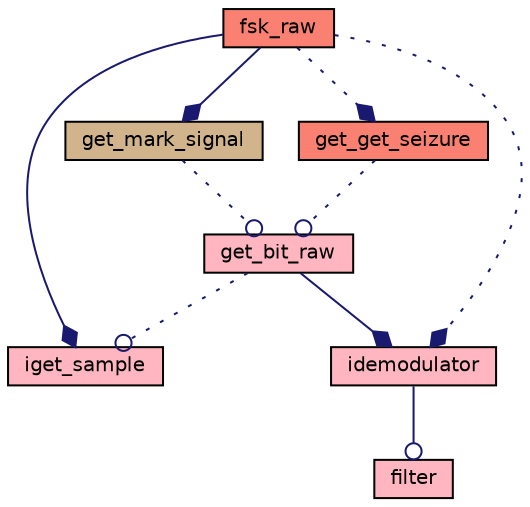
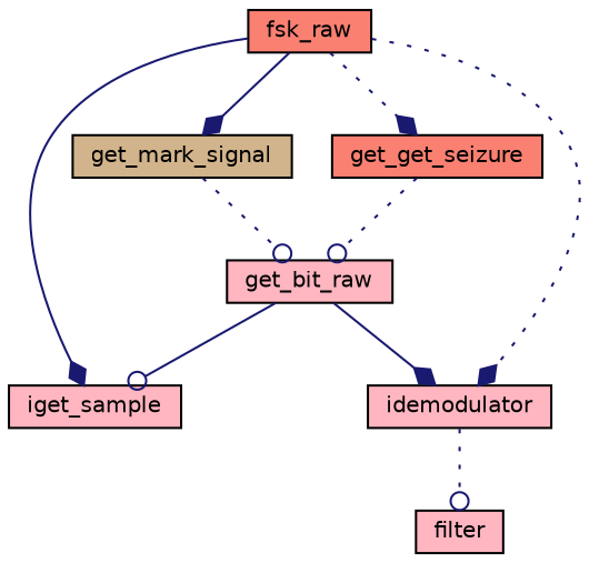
  digraph {
    rankdir=TB
    node [color=black fillcolor=lightpink fontname=Helvetica fontsize=10 shape=record style=filled]
    edge [arrowhead=diamond color=midnightblue fontname=Helvetica fontsize=10 labelfontname=Helvetica labelfontsize=10 style=dotted]
    n1 [fillcolor=salmon fontcolor=black height=0.2 label=fsk_raw width=0.4]
    n2 [height=0.2 label=iget_sample width=0.4]
    n3 [height=0.2 label=idemodulator width=0.4]
    n4 [fillcolor=salmon height=0.2 label=get_get_seizure width=0.4]
    n5 [fillcolor=tan height=0.2 label=get_mark_signal width=0.4]
    n6 [height=0.2 label=filter width=0.4]
    n7 [height=0.2 label=get_bit_raw width=0.4]
    n1 -> n2 [style=solid]
    n1 -> n3
    n1 -> n4
    n1 -> n5 [style=solid]
-   n3 -> n6 [arrowhead=odot style=solid]
+   n3 -> n6 [arrowhead=odot]
    n4 -> n7 [arrowhead=odot]
    n5 -> n7 [arrowhead=odot]
-   n7 -> n2 [arrowhead=odot]
+   n7 -> n2 [arrowhead=odot style=solid]
    n7 -> n3 [style=solid]
  }
